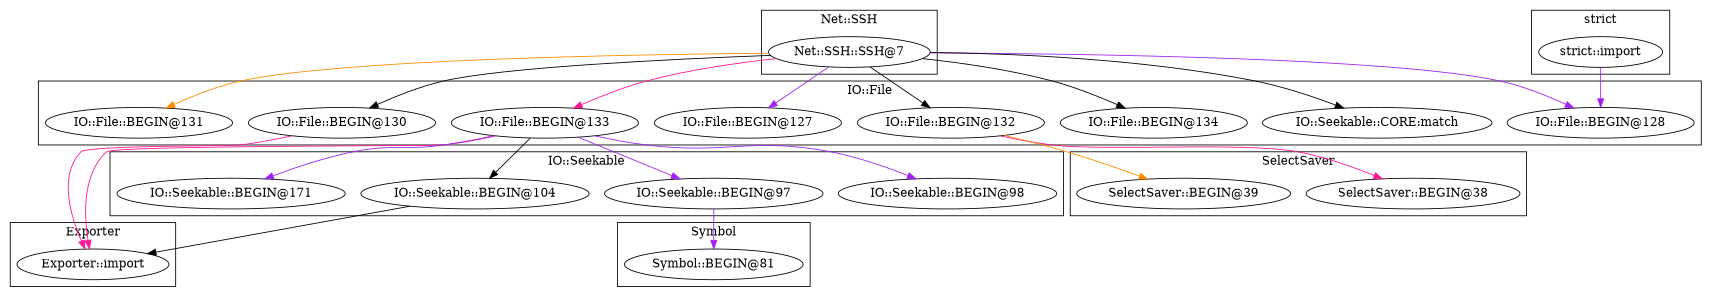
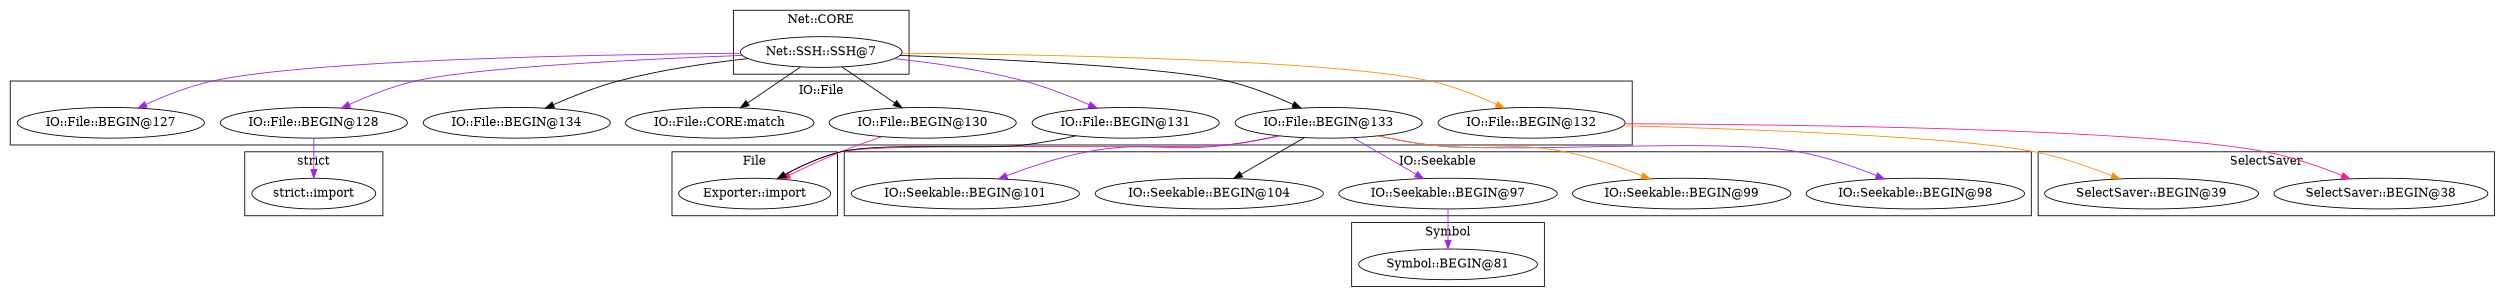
  digraph {
    edge [color=purple]
    "SelectSaver::BEGIN@38"
    "SelectSaver::BEGIN@39"
    "Exporter::import"
    "Symbol::BEGIN@81"
    "IO::Seekable::BEGIN@98"
+   "IO::Seekable::BEGIN@99"
    "IO::Seekable::BEGIN@97"
    "IO::Seekable::BEGIN@104"
-   "IO::Seekable::BEGIN@101" [label="IO::Seekable::BEGIN@171"]
+   "IO::Seekable::BEGIN@101"
    "IO::File::BEGIN@128"
    "IO::File::BEGIN@133"
    "IO::File::BEGIN@130"
    "IO::File::BEGIN@131"
-   "IO::File::CORE:match" [label="IO::Seekable::CORE:match"]
+   "IO::File::CORE:match"
    "IO::File::BEGIN@134"
    "IO::File::BEGIN@132"
    "IO::File::BEGIN@127"
    n18 [label="Net::SSH::SSH@7"]
    "strict::import"
    subgraph cluster_1 {
      label=SelectSaver
      "SelectSaver::BEGIN@38"
      "SelectSaver::BEGIN@39"
    }
    subgraph cluster_2 {
-     label=Exporter
+     label=File
      "Exporter::import"
    }
    subgraph cluster_3 {
      label=Symbol
      "Symbol::BEGIN@81"
    }
    subgraph cluster_4 {
      label="IO::Seekable"
      "IO::Seekable::BEGIN@98"
+     "IO::Seekable::BEGIN@99"
      "IO::Seekable::BEGIN@97"
      "IO::Seekable::BEGIN@104"
      "IO::Seekable::BEGIN@101"
    }
    subgraph cluster_5 {
      label="IO::File"
      "IO::File::BEGIN@128"
      "IO::File::BEGIN@133"
      "IO::File::BEGIN@130"
      "IO::File::BEGIN@131"
      "IO::File::CORE:match"
      "IO::File::BEGIN@134"
      "IO::File::BEGIN@132"
      "IO::File::BEGIN@127"
    }
    subgraph cluster_6 {
-     label="Net::SSH"
+     label="Net::CORE"
      n18
    }
    subgraph cluster_7 {
      label="strict"
      "strict::import"
    }
    "IO::Seekable::BEGIN@97" -> "Symbol::BEGIN@81"
-   "strict::import" -> "IO::File::BEGIN@128"
+   "IO::File::BEGIN@128" -> "strict::import"
    "IO::File::BEGIN@133" -> "Exporter::import" [color=deeppink]
    "IO::File::BEGIN@133" -> "IO::Seekable::BEGIN@98"
+   "IO::File::BEGIN@133" -> "IO::Seekable::BEGIN@99" [color=darkorange]
    "IO::File::BEGIN@133" -> "IO::Seekable::BEGIN@97"
    "IO::File::BEGIN@133" -> "IO::Seekable::BEGIN@104" [color=black]
    "IO::File::BEGIN@133" -> "IO::Seekable::BEGIN@101"
    "IO::File::BEGIN@130" -> "Exporter::import" [color=deeppink]
-   "IO::Seekable::BEGIN@104" -> "Exporter::import" [color=black]
+   "IO::File::BEGIN@131" -> "Exporter::import" [color=black]
    "IO::File::BEGIN@132" -> "SelectSaver::BEGIN@38" [color=deeppink]
    "IO::File::BEGIN@132" -> "SelectSaver::BEGIN@39" [color=darkorange]
    n18 -> "IO::File::BEGIN@128"
-   n18 -> "IO::File::BEGIN@133" [color=deeppink]
+   n18 -> "IO::File::BEGIN@133" [color=black]
    n18 -> "IO::File::BEGIN@130" [color=black]
-   n18 -> "IO::File::BEGIN@131" [color=darkorange]
+   n18 -> "IO::File::BEGIN@131"
    n18 -> "IO::File::CORE:match" [color=black]
    n18 -> "IO::File::BEGIN@134" [color=black]
-   n18 -> "IO::File::BEGIN@132" [color=black]
+   n18 -> "IO::File::BEGIN@132" [color=darkorange]
    n18 -> "IO::File::BEGIN@127"
  }
